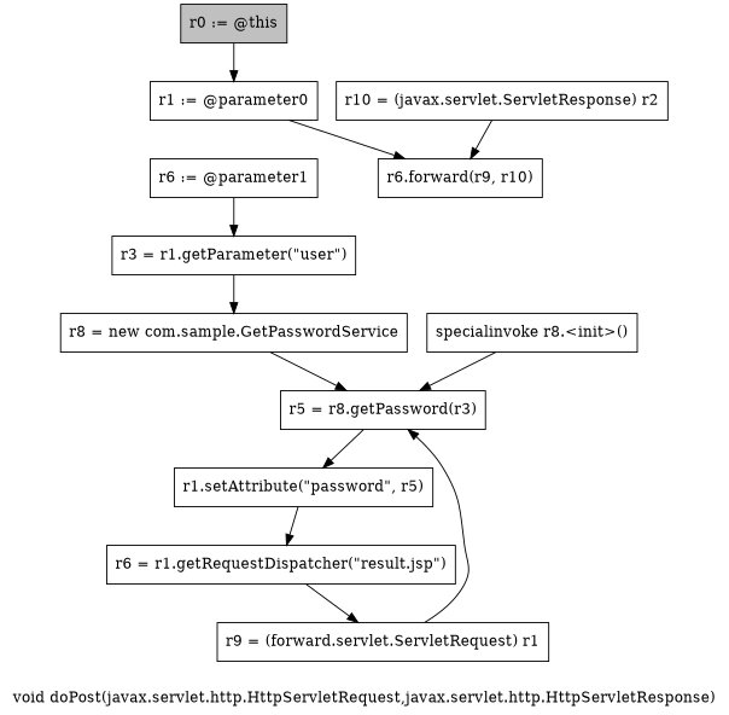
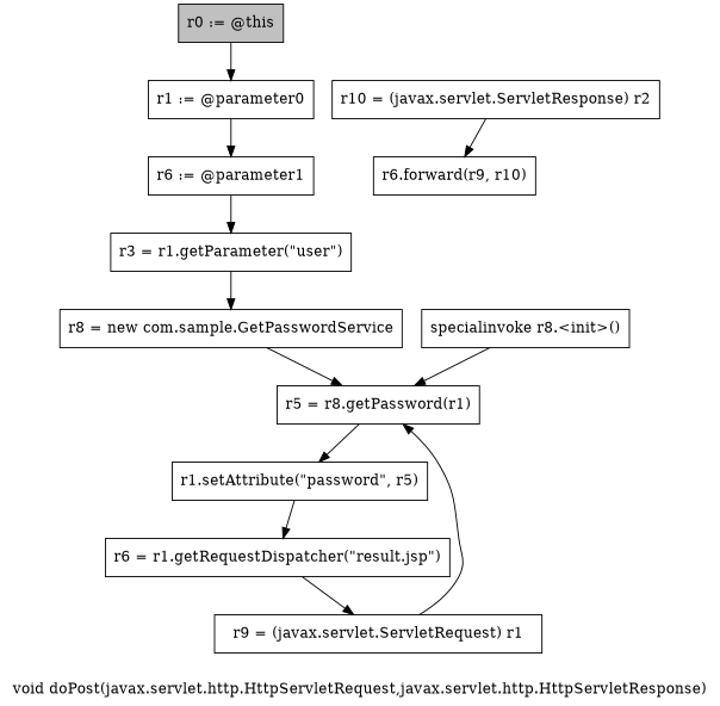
  digraph {
    label="void doPost(javax.servlet.http.HttpServletRequest,javax.servlet.http.HttpServletResponse)"
    node [shape=box]
    n1 [fillcolor=gray label="r0 := @this" style=filled]
    n2 [label="r1 := @parameter0"]
    n3 [label="r6 := @parameter1"]
    n4 [label="r3 = r1.getParameter(\"user\")"]
    n5 [label="r8 = new com.sample.GetPasswordService"]
-   n6 [label="r5 = r8.getPassword(r3)"]
+   n6 [label="r5 = r8.getPassword(r1)"]
    n7 [label="specialinvoke r8.<init>()"]
    n8 [label="r1.setAttribute(\"password\", r5)"]
    n9 [label="r6 = r1.getRequestDispatcher(\"result.jsp\")"]
-   n10 [label="r9 = (forward.servlet.ServletRequest) r1"]
+   n10 [label="r9 = (javax.servlet.ServletRequest) r1"]
    n11 [label="r10 = (javax.servlet.ServletResponse) r2"]
    n12 [label="r6.forward(r9, r10)"]
    n1 -> n2
-   n2 -> n12
+   n2 -> n3
    n3 -> n4
    n4 -> n5
    n5 -> n6
    n6 -> n8
    n7 -> n6
    n8 -> n9
    n9 -> n10
    n10 -> n6
    n11 -> n12
  }
